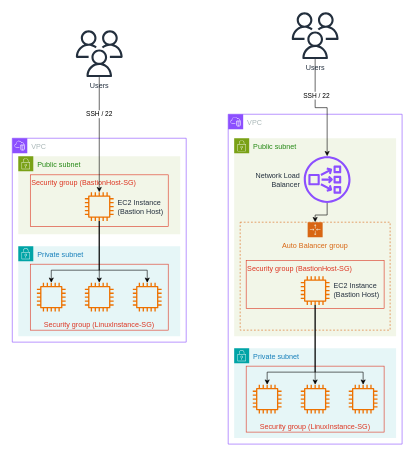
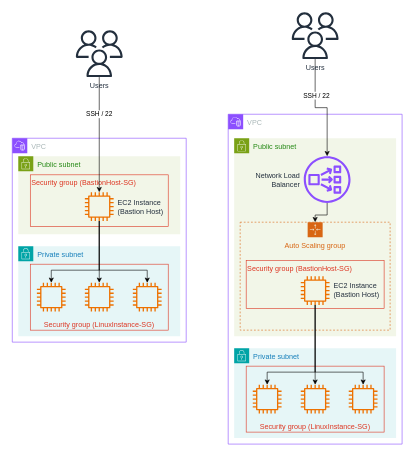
  <mxCell id="0" />
  <mxCell id="1" parent="0" />
  <mxCell id="2" value="VPC" style="points=[[0,0],[0.25,0],[0.5,0],[0.75,0],[1,0],[1,0.25],[1,0.5],[1,0.75],[1,1],[0.75,1],[0.5,1],[0.25,1],[0,1],[0,0.75],[0,0.5],[0,0.25]];outlineConnect=0;gradientColor=none;html=1;whiteSpace=wrap;fontSize=12;fontStyle=0;container=1;pointerEvents=0;collapsible=0;recursiveResize=0;shape=mxgraph.aws4.group;grIcon=mxgraph.aws4.group_vpc2;strokeColor=#8C4FFF;fillColor=none;verticalAlign=top;align=left;spacingLeft=30;fontColor=#AAB7B8;dashed=0;" vertex="1" parent="1"><mxGeometry x="20" y="230" width="290" height="340" as="geometry" /></mxCell>
  <mxCell id="3" value="Public subnet" style="points=[[0,0],[0.25,0],[0.5,0],[0.75,0],[1,0],[1,0.25],[1,0.5],[1,0.75],[1,1],[0.75,1],[0.5,1],[0.25,1],[0,1],[0,0.75],[0,0.5],[0,0.25]];outlineConnect=0;gradientColor=none;html=1;whiteSpace=wrap;fontSize=12;fontStyle=0;container=1;pointerEvents=0;collapsible=0;recursiveResize=0;shape=mxgraph.aws4.group;grIcon=mxgraph.aws4.group_security_group;grStroke=0;strokeColor=#7AA116;fillColor=#F2F6E8;verticalAlign=top;align=left;spacingLeft=30;fontColor=#248814;dashed=0;" vertex="1" parent="2"><mxGeometry x="10" y="30" width="270" height="130" as="geometry" /></mxCell>
  <mxCell id="4" value="Security group (BastionHost-SG)" style="fillColor=none;strokeColor=#DD3522;verticalAlign=top;fontStyle=0;fontColor=#DD3522;whiteSpace=wrap;html=1;labelPosition=center;verticalLabelPosition=middle;align=left;" vertex="1" parent="3"><mxGeometry x="20" y="31" width="230" height="86" as="geometry" /></mxCell>
  <mxCell id="5" value="EC2 Instance&lt;div&gt;(Bastion Host)&lt;/div&gt;" style="sketch=0;outlineConnect=0;fontColor=#232F3E;gradientColor=none;fillColor=#ED7100;strokeColor=none;dashed=0;verticalLabelPosition=middle;verticalAlign=middle;align=left;html=1;fontSize=12;fontStyle=0;aspect=fixed;pointerEvents=1;shape=mxgraph.aws4.instance2;labelPosition=right;spacingRight=0;spacingLeft=5;spacingBottom=0;" vertex="1" parent="3"><mxGeometry x="111" y="60" width="48" height="48" as="geometry" /></mxCell>
  <mxCell id="6" value="Private subnet" style="points=[[0,0],[0.25,0],[0.5,0],[0.75,0],[1,0],[1,0.25],[1,0.5],[1,0.75],[1,1],[0.75,1],[0.5,1],[0.25,1],[0,1],[0,0.75],[0,0.5],[0,0.25]];outlineConnect=0;gradientColor=none;html=1;whiteSpace=wrap;fontSize=12;fontStyle=0;container=1;pointerEvents=0;collapsible=0;recursiveResize=0;shape=mxgraph.aws4.group;grIcon=mxgraph.aws4.group_security_group;grStroke=0;strokeColor=#00A4A6;fillColor=#E6F6F7;verticalAlign=top;align=left;spacingLeft=30;fontColor=#147EBA;dashed=0;" vertex="1" parent="2"><mxGeometry x="10" y="180" width="270" height="150" as="geometry" /></mxCell>
  <mxCell id="7" value="Security group (LinuxInstance-SG)" style="fillColor=none;strokeColor=#DD3522;verticalAlign=bottom;fontStyle=0;fontColor=#DD3522;whiteSpace=wrap;html=1;" vertex="1" parent="6"><mxGeometry x="20" y="30" width="230" height="110" as="geometry" /></mxCell>
  <mxCell id="8" value="" style="sketch=0;outlineConnect=0;fontColor=#232F3E;gradientColor=none;fillColor=#ED7100;strokeColor=none;dashed=0;verticalLabelPosition=bottom;verticalAlign=top;align=center;html=1;fontSize=12;fontStyle=0;aspect=fixed;pointerEvents=1;shape=mxgraph.aws4.instance2;" vertex="1" parent="6"><mxGeometry x="31" y="61" width="48" height="48" as="geometry" /></mxCell>
  <mxCell id="9" value="" style="sketch=0;outlineConnect=0;fontColor=#232F3E;gradientColor=none;fillColor=#ED7100;strokeColor=none;dashed=0;verticalLabelPosition=bottom;verticalAlign=top;align=center;html=1;fontSize=12;fontStyle=0;aspect=fixed;pointerEvents=1;shape=mxgraph.aws4.instance2;" vertex="1" parent="6"><mxGeometry x="111" y="61" width="48" height="48" as="geometry" /></mxCell>
  <mxCell id="10" value="" style="sketch=0;outlineConnect=0;fontColor=#232F3E;gradientColor=none;fillColor=#ED7100;strokeColor=none;dashed=0;verticalLabelPosition=bottom;verticalAlign=top;align=center;html=1;fontSize=12;fontStyle=0;aspect=fixed;pointerEvents=1;shape=mxgraph.aws4.instance2;" vertex="1" parent="6"><mxGeometry x="191" y="61" width="48" height="48" as="geometry" /></mxCell>
  <mxCell id="11" style="edgeStyle=orthogonalEdgeStyle;rounded=0;orthogonalLoop=1;jettySize=auto;html=1;" edge="1" parent="2" source="5" target="9"><mxGeometry relative="1" as="geometry" /></mxCell>
  <mxCell id="12" style="edgeStyle=orthogonalEdgeStyle;rounded=0;orthogonalLoop=1;jettySize=auto;html=1;" edge="1" parent="2" source="5" target="10"><mxGeometry relative="1" as="geometry"><Array as="points"><mxPoint x="145" y="220" /><mxPoint x="225" y="220" /></Array></mxGeometry></mxCell>
  <mxCell id="13" style="edgeStyle=orthogonalEdgeStyle;rounded=0;orthogonalLoop=1;jettySize=auto;html=1;" edge="1" parent="2" source="5" target="8"><mxGeometry relative="1" as="geometry"><Array as="points"><mxPoint x="145" y="220" /><mxPoint x="65" y="220" /></Array></mxGeometry></mxCell>
  <mxCell id="14" value="SSH / 22" style="edgeStyle=orthogonalEdgeStyle;rounded=0;orthogonalLoop=1;jettySize=auto;html=1;" edge="1" parent="1" source="15" target="5"><mxGeometry x="-0.354" relative="1" as="geometry"><mxPoint as="offset" /></mxGeometry></mxCell>
  <mxCell id="15" value="Users" style="sketch=0;outlineConnect=0;fontColor=#232F3E;gradientColor=none;fillColor=#232F3D;strokeColor=none;dashed=0;verticalLabelPosition=bottom;verticalAlign=top;align=center;html=1;fontSize=12;fontStyle=0;aspect=fixed;pointerEvents=1;shape=mxgraph.aws4.users;" vertex="1" parent="1"><mxGeometry x="126" y="50" width="78" height="78" as="geometry" /></mxCell>
  <mxCell id="16" value="VPC" style="points=[[0,0],[0.25,0],[0.5,0],[0.75,0],[1,0],[1,0.25],[1,0.5],[1,0.75],[1,1],[0.75,1],[0.5,1],[0.25,1],[0,1],[0,0.75],[0,0.5],[0,0.25]];outlineConnect=0;gradientColor=none;html=1;whiteSpace=wrap;fontSize=12;fontStyle=0;container=1;pointerEvents=0;collapsible=0;recursiveResize=0;shape=mxgraph.aws4.group;grIcon=mxgraph.aws4.group_vpc2;strokeColor=#8C4FFF;fillColor=none;verticalAlign=top;align=left;spacingLeft=30;fontColor=#AAB7B8;dashed=0;" vertex="1" parent="1"><mxGeometry x="380" y="190" width="290" height="550" as="geometry" /></mxCell>
  <mxCell id="17" value="Public subnet" style="points=[[0,0],[0.25,0],[0.5,0],[0.75,0],[1,0],[1,0.25],[1,0.5],[1,0.75],[1,1],[0.75,1],[0.5,1],[0.25,1],[0,1],[0,0.75],[0,0.5],[0,0.25]];outlineConnect=0;gradientColor=none;html=1;whiteSpace=wrap;fontSize=12;fontStyle=0;container=1;pointerEvents=0;collapsible=0;recursiveResize=0;shape=mxgraph.aws4.group;grIcon=mxgraph.aws4.group_security_group;grStroke=0;strokeColor=#7AA116;fillColor=#F2F6E8;verticalAlign=top;align=left;spacingLeft=30;fontColor=#248814;dashed=0;" vertex="1" parent="16"><mxGeometry x="10" y="40" width="270" height="330" as="geometry" /></mxCell>
  <mxCell id="18" style="edgeStyle=orthogonalEdgeStyle;rounded=0;orthogonalLoop=1;jettySize=auto;html=1;" edge="1" parent="17" source="19" target="20"><mxGeometry relative="1" as="geometry" /></mxCell>
  <mxCell id="19" value="Network Load&lt;div&gt;Balancer&lt;/div&gt;" style="sketch=0;outlineConnect=0;fontColor=#232F3E;gradientColor=none;fillColor=#8C4FFF;strokeColor=none;dashed=0;verticalLabelPosition=middle;verticalAlign=middle;align=right;html=1;fontSize=12;fontStyle=0;aspect=fixed;pointerEvents=1;shape=mxgraph.aws4.network_load_balancer;labelPosition=left;spacingRight=5;" vertex="1" parent="17"><mxGeometry x="116" y="30" width="78" height="78" as="geometry" /></mxCell>
- <mxCell id="20" value="Auto Balancer group" style="points=[[0,0],[0.25,0],[0.5,0],[0.75,0],[1,0],[1,0.25],[1,0.5],[1,0.75],[1,1],[0.75,1],[0.5,1],[0.25,1],[0,1],[0,0.75],[0,0.5],[0,0.25]];outlineConnect=0;gradientColor=none;html=1;whiteSpace=wrap;fontSize=12;fontStyle=0;container=1;pointerEvents=0;collapsible=0;recursiveResize=0;shape=mxgraph.aws4.groupCenter;grIcon=mxgraph.aws4.group_auto_scaling_group;grStroke=1;strokeColor=#D86613;fillColor=none;verticalAlign=top;align=center;fontColor=#D86613;dashed=1;spacingTop=25;" vertex="1" parent="17"><mxGeometry x="10" y="140" width="250" height="180" as="geometry" /></mxCell>
+ <mxCell id="20" value="Auto Scaling group" style="points=[[0,0],[0.25,0],[0.5,0],[0.75,0],[1,0],[1,0.25],[1,0.5],[1,0.75],[1,1],[0.75,1],[0.5,1],[0.25,1],[0,1],[0,0.75],[0,0.5],[0,0.25]];outlineConnect=0;gradientColor=none;html=1;whiteSpace=wrap;fontSize=12;fontStyle=0;container=1;pointerEvents=0;collapsible=0;recursiveResize=0;shape=mxgraph.aws4.groupCenter;grIcon=mxgraph.aws4.group_auto_scaling_group;grStroke=1;strokeColor=#D86613;fillColor=none;verticalAlign=top;align=center;fontColor=#D86613;dashed=1;spacingTop=25;" vertex="1" parent="17"><mxGeometry x="10" y="140" width="250" height="180" as="geometry" /></mxCell>
  <mxCell id="21" value="Security group (BastionHost-SG)" style="fillColor=none;strokeColor=#DD3522;verticalAlign=top;fontStyle=0;fontColor=#DD3522;whiteSpace=wrap;html=1;labelPosition=center;verticalLabelPosition=middle;align=left;" vertex="1" parent="20"><mxGeometry x="10" y="64" width="230" height="80" as="geometry" /></mxCell>
  <mxCell id="22" value="EC2 Instance&lt;div&gt;(Bastion Host)&lt;/div&gt;" style="sketch=0;outlineConnect=0;fontColor=#232F3E;gradientColor=none;fillColor=#ED7100;strokeColor=none;dashed=0;verticalLabelPosition=middle;verticalAlign=middle;align=left;html=1;fontSize=12;fontStyle=0;aspect=fixed;pointerEvents=1;shape=mxgraph.aws4.instance2;labelPosition=right;spacingRight=0;spacingLeft=5;spacingBottom=0;" vertex="1" parent="20"><mxGeometry x="101" y="90" width="48" height="48" as="geometry" /></mxCell>
  <mxCell id="23" value="Private subnet" style="points=[[0,0],[0.25,0],[0.5,0],[0.75,0],[1,0],[1,0.25],[1,0.5],[1,0.75],[1,1],[0.75,1],[0.5,1],[0.25,1],[0,1],[0,0.75],[0,0.5],[0,0.25]];outlineConnect=0;gradientColor=none;html=1;whiteSpace=wrap;fontSize=12;fontStyle=0;container=1;pointerEvents=0;collapsible=0;recursiveResize=0;shape=mxgraph.aws4.group;grIcon=mxgraph.aws4.group_security_group;grStroke=0;strokeColor=#00A4A6;fillColor=#E6F6F7;verticalAlign=top;align=left;spacingLeft=30;fontColor=#147EBA;dashed=0;" vertex="1" parent="16"><mxGeometry x="10" y="390" width="270" height="150" as="geometry" /></mxCell>
  <mxCell id="24" value="Security group (LinuxInstance-SG)" style="fillColor=none;strokeColor=#DD3522;verticalAlign=bottom;fontStyle=0;fontColor=#DD3522;whiteSpace=wrap;html=1;" vertex="1" parent="23"><mxGeometry x="20" y="30" width="230" height="110" as="geometry" /></mxCell>
  <mxCell id="25" value="" style="sketch=0;outlineConnect=0;fontColor=#232F3E;gradientColor=none;fillColor=#ED7100;strokeColor=none;dashed=0;verticalLabelPosition=bottom;verticalAlign=top;align=center;html=1;fontSize=12;fontStyle=0;aspect=fixed;pointerEvents=1;shape=mxgraph.aws4.instance2;" vertex="1" parent="23"><mxGeometry x="31" y="61" width="48" height="48" as="geometry" /></mxCell>
  <mxCell id="26" value="" style="sketch=0;outlineConnect=0;fontColor=#232F3E;gradientColor=none;fillColor=#ED7100;strokeColor=none;dashed=0;verticalLabelPosition=bottom;verticalAlign=top;align=center;html=1;fontSize=12;fontStyle=0;aspect=fixed;pointerEvents=1;shape=mxgraph.aws4.instance2;" vertex="1" parent="23"><mxGeometry x="111" y="61" width="48" height="48" as="geometry" /></mxCell>
  <mxCell id="27" value="" style="sketch=0;outlineConnect=0;fontColor=#232F3E;gradientColor=none;fillColor=#ED7100;strokeColor=none;dashed=0;verticalLabelPosition=bottom;verticalAlign=top;align=center;html=1;fontSize=12;fontStyle=0;aspect=fixed;pointerEvents=1;shape=mxgraph.aws4.instance2;" vertex="1" parent="23"><mxGeometry x="191" y="61" width="48" height="48" as="geometry" /></mxCell>
  <mxCell id="28" style="edgeStyle=orthogonalEdgeStyle;rounded=0;orthogonalLoop=1;jettySize=auto;html=1;" edge="1" parent="16" source="22" target="26"><mxGeometry relative="1" as="geometry" /></mxCell>
  <mxCell id="29" style="edgeStyle=orthogonalEdgeStyle;rounded=0;orthogonalLoop=1;jettySize=auto;html=1;" edge="1" parent="16" source="22" target="27"><mxGeometry relative="1" as="geometry"><Array as="points"><mxPoint x="145" y="430" /><mxPoint x="225" y="430" /></Array></mxGeometry></mxCell>
  <mxCell id="30" style="edgeStyle=orthogonalEdgeStyle;rounded=0;orthogonalLoop=1;jettySize=auto;html=1;" edge="1" parent="16" source="22" target="25"><mxGeometry relative="1" as="geometry"><Array as="points"><mxPoint x="145" y="430" /><mxPoint x="65" y="430" /></Array></mxGeometry></mxCell>
  <mxCell id="31" style="edgeStyle=orthogonalEdgeStyle;rounded=0;orthogonalLoop=1;jettySize=auto;html=1;" edge="1" parent="1" source="33" target="19"><mxGeometry relative="1" as="geometry" /></mxCell>
  <mxCell id="32" value="SSH / 22" style="edgeLabel;html=1;align=center;verticalAlign=middle;resizable=0;points=[];" vertex="1" connectable="0" parent="31"><mxGeometry x="-0.344" y="1" relative="1" as="geometry"><mxPoint as="offset" /></mxGeometry></mxCell>
  <mxCell id="33" value="Users" style="sketch=0;outlineConnect=0;fontColor=#232F3E;gradientColor=none;fillColor=#232F3D;strokeColor=none;dashed=0;verticalLabelPosition=bottom;verticalAlign=top;align=center;html=1;fontSize=12;fontStyle=0;aspect=fixed;pointerEvents=1;shape=mxgraph.aws4.users;" vertex="1" parent="1"><mxGeometry x="486" y="20" width="78" height="78" as="geometry" /></mxCell>
